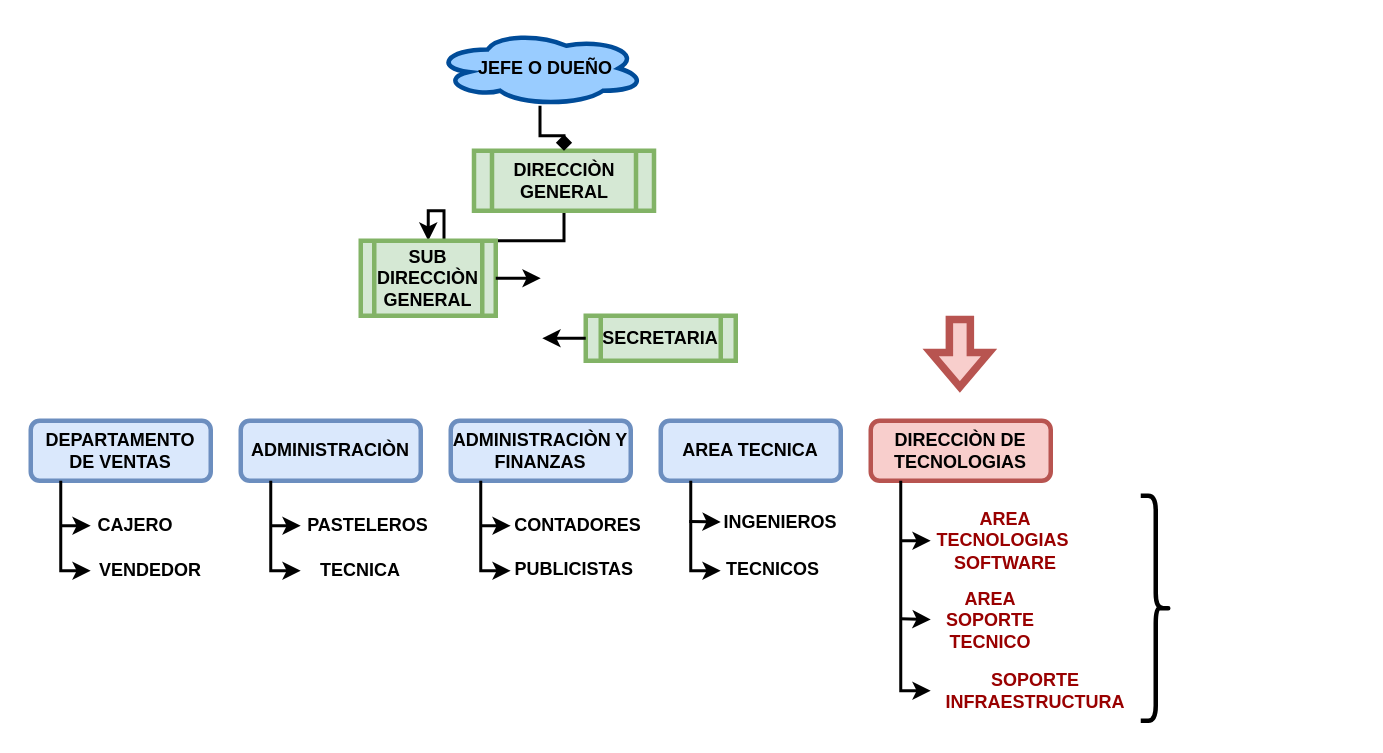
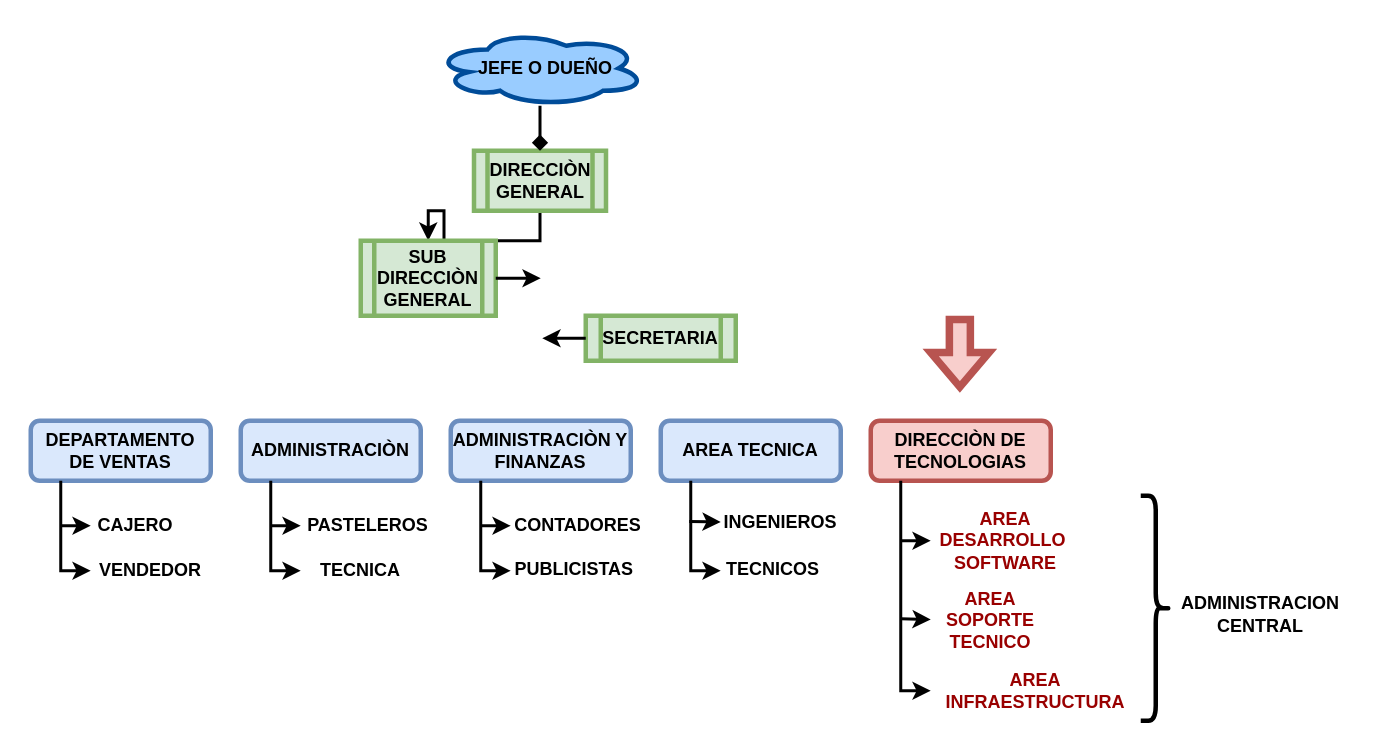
  <mxCell id="0" />
  <mxCell id="1" parent="0" />
  <mxCell id="2" style="edgeStyle=orthogonalEdgeStyle;rounded=0;orthogonalLoop=1;jettySize=auto;html=1;exitX=0.5;exitY=1;exitDx=0;exitDy=0;fontSize=12;strokeWidth=2;" edge="1" parent="1" source="3" target="6"><mxGeometry relative="1" as="geometry" /></mxCell>
- <mxCell id="3" value="&lt;font style=&quot;vertical-align: inherit; font-size: 12px;&quot;&gt;&lt;font style=&quot;vertical-align: inherit; font-size: 12px;&quot;&gt;DIRECCIÒN GENERAL&lt;/font&gt;&lt;/font&gt;" style="shape=process;whiteSpace=wrap;html=1;backgroundOutline=1;fontStyle=1;fontSize=12;fillColor=#d5e8d4;strokeColor=#82b366;strokeWidth=3;" parent="1" vertex="1"><mxGeometry x="315.5" y="100" width="120" height="40" as="geometry" /></mxCell>
+ <mxCell id="3" value="&lt;font style=&quot;vertical-align: inherit; font-size: 12px;&quot;&gt;&lt;font style=&quot;vertical-align: inherit; font-size: 12px;&quot;&gt;DIRECCIÒN GENERAL&lt;/font&gt;&lt;/font&gt;" style="shape=process;whiteSpace=wrap;html=1;backgroundOutline=1;fontStyle=1;fontSize=12;fillColor=#d5e8d4;strokeColor=#82b366;strokeWidth=3;" parent="1" vertex="1"><mxGeometry x="315.5" y="100" width="88" height="40" as="geometry" /></mxCell>
  <mxCell id="4" style="edgeStyle=orthogonalEdgeStyle;rounded=0;orthogonalLoop=1;jettySize=auto;html=1;entryX=0.5;entryY=0;entryDx=0;entryDy=0;fontSize=12;strokeWidth=2;endArrow=diamond;" edge="1" parent="1" source="5" target="3"><mxGeometry relative="1" as="geometry" /></mxCell>
  <mxCell id="5" value="&lt;font style=&quot;vertical-align: inherit&quot;&gt;&lt;font style=&quot;vertical-align: inherit&quot;&gt;&lt;font style=&quot;vertical-align: inherit&quot;&gt;&lt;font style=&quot;vertical-align: inherit&quot;&gt;&lt;font style=&quot;vertical-align: inherit&quot;&gt;&lt;font style=&quot;vertical-align: inherit&quot;&gt;&lt;b&gt;&amp;nbsp; JEFE O DUEÑO&lt;/b&gt;&lt;/font&gt;&lt;/font&gt;&lt;/font&gt;&lt;/font&gt;&lt;/font&gt;&lt;/font&gt;" style="ellipse;shape=cloud;whiteSpace=wrap;html=1;strokeColor=#004C99;strokeWidth=3;fillColor=#99CCFF;" parent="1" vertex="1"><mxGeometry x="289.5" y="20" width="140" height="50" as="geometry" /></mxCell>
  <mxCell id="6" value="&lt;font style=&quot;vertical-align: inherit; font-size: 12px;&quot;&gt;&lt;font style=&quot;vertical-align: inherit; font-size: 12px;&quot;&gt;&lt;font style=&quot;vertical-align: inherit; font-size: 12px;&quot;&gt;&lt;font style=&quot;vertical-align: inherit; font-size: 12px;&quot;&gt;SUB DIRECCIÒN GENERAL&lt;/font&gt;&lt;/font&gt;&lt;/font&gt;&lt;/font&gt;" style="shape=process;whiteSpace=wrap;html=1;backgroundOutline=1;fontStyle=1;fontSize=12;fillColor=#d5e8d4;strokeColor=#82b366;strokeWidth=3;" parent="1" vertex="1"><mxGeometry x="240" y="160" width="90" height="50" as="geometry" /></mxCell>
  <mxCell id="7" value="&lt;font style=&quot;vertical-align: inherit; font-size: 12px;&quot;&gt;&lt;font style=&quot;vertical-align: inherit; font-size: 12px;&quot;&gt;SECRETARIA&lt;/font&gt;&lt;/font&gt;" style="shape=process;whiteSpace=wrap;html=1;backgroundOutline=1;fontStyle=1;fontSize=12;fillColor=#d5e8d4;strokeColor=#82b366;strokeWidth=3;" parent="1" vertex="1"><mxGeometry x="390" y="210" width="100" height="30" as="geometry" /></mxCell>
  <mxCell id="8" value="&lt;font style=&quot;vertical-align: inherit; font-size: 12px;&quot;&gt;&lt;font style=&quot;vertical-align: inherit; font-size: 12px;&quot;&gt;DEPARTAMENTO DE VENTAS&lt;/font&gt;&lt;/font&gt;" style="rounded=1;whiteSpace=wrap;html=1;fontStyle=1;fontSize=12;fillColor=#dae8fc;strokeColor=#6c8ebf;strokeWidth=3;" parent="1" vertex="1"><mxGeometry x="20" y="280" width="120" height="40" as="geometry" /></mxCell>
  <mxCell id="9" value="&lt;font style=&quot;vertical-align: inherit ; font-size: 12px&quot;&gt;&lt;font style=&quot;vertical-align: inherit ; font-size: 12px&quot;&gt;ADMINISTRACIÒN&lt;/font&gt;&lt;/font&gt;" style="rounded=1;whiteSpace=wrap;html=1;fontStyle=1;fontSize=12;fillColor=#dae8fc;strokeColor=#6c8ebf;strokeWidth=3;" parent="1" vertex="1"><mxGeometry x="160" y="280" width="120" height="40" as="geometry" /></mxCell>
  <mxCell id="10" value="&lt;font style=&quot;vertical-align: inherit; font-size: 12px;&quot;&gt;&lt;font style=&quot;vertical-align: inherit; font-size: 12px;&quot;&gt;ADMINISTRACIÒN Y FINANZAS&lt;/font&gt;&lt;/font&gt;" style="rounded=1;whiteSpace=wrap;html=1;fontStyle=1;fontSize=12;fillColor=#dae8fc;strokeColor=#6c8ebf;strokeWidth=3;" parent="1" vertex="1"><mxGeometry x="300" y="280" width="120" height="40" as="geometry" /></mxCell>
  <mxCell id="11" value="&lt;font style=&quot;vertical-align: inherit; font-size: 12px;&quot;&gt;&lt;font style=&quot;vertical-align: inherit; font-size: 12px;&quot;&gt;AREA TECNICA&lt;/font&gt;&lt;/font&gt;" style="rounded=1;whiteSpace=wrap;html=1;fontStyle=1;fontSize=12;fillColor=#dae8fc;strokeColor=#6c8ebf;strokeWidth=3;" parent="1" vertex="1"><mxGeometry x="440" y="280" width="120" height="40" as="geometry" /></mxCell>
  <mxCell id="12" value="&lt;font style=&quot;vertical-align: inherit; font-size: 12px;&quot;&gt;&lt;font style=&quot;vertical-align: inherit; font-size: 12px;&quot;&gt;DIRECCIÒN DE TECNOLOGIAS&lt;/font&gt;&lt;/font&gt;" style="rounded=1;whiteSpace=wrap;html=1;fontStyle=1;fontSize=12;fillColor=#f8cecc;strokeColor=#b85450;strokeWidth=3;" parent="1" vertex="1"><mxGeometry x="580" y="280" width="120" height="40" as="geometry" /></mxCell>
  <mxCell id="13" value="" style="endArrow=classic;html=1;rounded=0;fontSize=12;entryX=0;entryY=0.5;entryDx=0;entryDy=0;strokeWidth=2;" parent="1" target="17" edge="1"><mxGeometry width="50" height="50" relative="1" as="geometry"><mxPoint x="40" y="320" as="sourcePoint" /><mxPoint x="40" y="400" as="targetPoint" /><Array as="points"><mxPoint x="40" y="380" /></Array></mxGeometry></mxCell>
  <mxCell id="14" value="CONTADORES" style="text;html=1;strokeColor=none;fillColor=none;align=center;verticalAlign=middle;whiteSpace=wrap;rounded=0;fontSize=12;fontStyle=1" parent="1" vertex="1"><mxGeometry x="340" y="335" width="90" height="30" as="geometry" /></mxCell>
  <mxCell id="15" value="PUBLICISTAS" style="text;html=1;strokeColor=none;fillColor=none;align=center;verticalAlign=middle;whiteSpace=wrap;rounded=0;fontSize=12;fontStyle=1" parent="1" vertex="1"><mxGeometry x="340" y="363.75" width="85" height="30" as="geometry" /></mxCell>
  <mxCell id="16" value="CAJERO" style="text;html=1;strokeColor=none;fillColor=none;align=center;verticalAlign=middle;whiteSpace=wrap;rounded=0;fontSize=12;fontStyle=1" parent="1" vertex="1"><mxGeometry x="60" y="335" width="60" height="30" as="geometry" /></mxCell>
  <mxCell id="17" value="VENDEDOR" style="text;html=1;strokeColor=none;fillColor=none;align=center;verticalAlign=middle;whiteSpace=wrap;rounded=0;fontSize=12;fontStyle=1" parent="1" vertex="1"><mxGeometry x="60" y="362.5" width="80" height="35" as="geometry" /></mxCell>
  <mxCell id="18" value="" style="endArrow=classic;html=1;rounded=0;fontSize=12;entryX=0;entryY=0.5;entryDx=0;entryDy=0;strokeWidth=2;" parent="1" target="16" edge="1"><mxGeometry width="50" height="50" relative="1" as="geometry"><mxPoint x="40" y="350" as="sourcePoint" /><mxPoint x="90" y="300" as="targetPoint" /></mxGeometry></mxCell>
  <mxCell id="19" value="" style="endArrow=classic;html=1;rounded=0;fontSize=12;entryX=0;entryY=0.5;entryDx=0;entryDy=0;strokeWidth=2;" parent="1" edge="1"><mxGeometry width="50" height="50" relative="1" as="geometry"><mxPoint x="180" y="320" as="sourcePoint" /><mxPoint x="200" y="380" as="targetPoint" /><Array as="points"><mxPoint x="180" y="380" /></Array></mxGeometry></mxCell>
  <mxCell id="20" value="" style="endArrow=classic;html=1;rounded=0;fontSize=12;entryX=0;entryY=0.5;entryDx=0;entryDy=0;strokeWidth=2;" parent="1" edge="1"><mxGeometry width="50" height="50" relative="1" as="geometry"><mxPoint x="320" y="320" as="sourcePoint" /><mxPoint x="340" y="380" as="targetPoint" /><Array as="points"><mxPoint x="320" y="380" /></Array></mxGeometry></mxCell>
  <mxCell id="21" value="" style="endArrow=classic;html=1;rounded=0;fontSize=12;entryX=0;entryY=0.5;entryDx=0;entryDy=0;strokeWidth=2;" parent="1" edge="1"><mxGeometry width="50" height="50" relative="1" as="geometry"><mxPoint x="460" y="320" as="sourcePoint" /><mxPoint x="480" y="380" as="targetPoint" /><Array as="points"><mxPoint x="460" y="380" /></Array></mxGeometry></mxCell>
  <mxCell id="22" value="" style="endArrow=classic;html=1;rounded=0;fontSize=12;entryX=0;entryY=0.5;entryDx=0;entryDy=0;fontStyle=1;strokeWidth=2;" parent="1" target="23" edge="1"><mxGeometry width="50" height="50" relative="1" as="geometry"><mxPoint x="180" y="350" as="sourcePoint" /><mxPoint x="205" y="349.5" as="targetPoint" /><Array as="points"><mxPoint x="200" y="350" /></Array></mxGeometry></mxCell>
  <mxCell id="23" value="PASTELEROS" style="text;html=1;strokeColor=none;fillColor=none;align=center;verticalAlign=middle;whiteSpace=wrap;rounded=0;fontSize=12;fontStyle=1" parent="1" vertex="1"><mxGeometry x="200" y="335" width="90" height="30" as="geometry" /></mxCell>
  <mxCell id="24" value="TECNICA" style="text;html=1;strokeColor=none;fillColor=none;align=center;verticalAlign=middle;whiteSpace=wrap;rounded=0;fontSize=12;fontStyle=1" parent="1" vertex="1"><mxGeometry x="200" y="363.75" width="80" height="32.5" as="geometry" /></mxCell>
  <mxCell id="25" value="" style="endArrow=classic;html=1;rounded=0;fontSize=12;entryX=0;entryY=0.5;entryDx=0;entryDy=0;strokeWidth=2;" parent="1" target="14" edge="1"><mxGeometry width="50" height="50" relative="1" as="geometry"><mxPoint x="320" y="350" as="sourcePoint" /><mxPoint x="340" y="350" as="targetPoint" /><Array as="points"><mxPoint x="320" y="350" /></Array></mxGeometry></mxCell>
  <mxCell id="26" value="INGENIEROS" style="text;html=1;strokeColor=none;fillColor=none;align=center;verticalAlign=middle;whiteSpace=wrap;rounded=0;fontSize=12;fontStyle=1" parent="1" vertex="1"><mxGeometry x="480" y="332.5" width="80" height="30" as="geometry" /></mxCell>
  <mxCell id="27" value="TECNICOS" style="text;html=1;strokeColor=none;fillColor=none;align=center;verticalAlign=middle;whiteSpace=wrap;rounded=0;fontSize=12;fontStyle=1" parent="1" vertex="1"><mxGeometry x="480" y="363.75" width="70" height="30" as="geometry" /></mxCell>
  <mxCell id="28" value="" style="endArrow=classic;html=1;rounded=0;fontSize=12;entryX=0;entryY=0.5;entryDx=0;entryDy=0;strokeWidth=2;" parent="1" target="26" edge="1"><mxGeometry width="50" height="50" relative="1" as="geometry"><mxPoint x="459" y="347.16" as="sourcePoint" /><mxPoint x="490" y="347.16" as="targetPoint" /></mxGeometry></mxCell>
  <mxCell id="29" value="" style="endArrow=classic;html=1;rounded=0;fontSize=12;exitX=0;exitY=0.5;exitDx=0;exitDy=0;strokeWidth=2;" parent="1" edge="1" source="7"><mxGeometry width="50" height="50" relative="1" as="geometry"><mxPoint x="330" y="250" as="sourcePoint" /><mxPoint x="361" y="225" as="targetPoint" /></mxGeometry></mxCell>
  <mxCell id="30" value="" style="endArrow=classic;html=1;rounded=0;fontSize=12;exitX=1;exitY=0.5;exitDx=0;exitDy=0;strokeWidth=2;" edge="1" parent="1" source="6"><mxGeometry width="50" height="50" relative="1" as="geometry"><mxPoint x="340" y="184.5" as="sourcePoint" /><mxPoint x="360" y="185" as="targetPoint" /></mxGeometry></mxCell>
  <mxCell id="31" value="" style="endArrow=classic;html=1;rounded=0;fontSize=12;entryX=0;entryY=0.5;entryDx=0;entryDy=0;strokeWidth=2;" edge="1" parent="1" target="32"><mxGeometry width="50" height="50" relative="1" as="geometry"><mxPoint x="600" y="360" as="sourcePoint" /><mxPoint x="631" y="362.5" as="targetPoint" /></mxGeometry></mxCell>
- <mxCell id="32" value="&lt;font color=&quot;#990000&quot;&gt;AREA TECNOLOGIAS&amp;nbsp; SOFTWARE&lt;/font&gt;" style="text;html=1;strokeColor=none;fillColor=none;align=center;verticalAlign=middle;whiteSpace=wrap;rounded=0;fontSize=12;fontStyle=1" vertex="1" parent="1"><mxGeometry x="620" y="332.5" width="100" height="55" as="geometry" /></mxCell>
+ <mxCell id="32" value="&lt;font color=&quot;#990000&quot;&gt;AREA DESARROLLO&amp;nbsp; SOFTWARE&lt;/font&gt;" style="text;html=1;strokeColor=none;fillColor=none;align=center;verticalAlign=middle;whiteSpace=wrap;rounded=0;fontSize=12;fontStyle=1" vertex="1" parent="1"><mxGeometry x="620" y="332.5" width="100" height="55" as="geometry" /></mxCell>
  <mxCell id="33" value="&lt;font color=&quot;#990000&quot;&gt;AREA SOPORTE TECNICO&lt;/font&gt;" style="text;html=1;strokeColor=none;fillColor=none;align=center;verticalAlign=middle;whiteSpace=wrap;rounded=0;fontSize=12;fontStyle=1" vertex="1" parent="1"><mxGeometry x="620" y="387.5" width="80" height="50" as="geometry" /></mxCell>
- <mxCell id="34" value="&lt;font color=&quot;#990000&quot;&gt;SOPORTE INFRAESTRUCTURA&lt;/font&gt;" style="text;html=1;strokeColor=none;fillColor=none;align=center;verticalAlign=middle;whiteSpace=wrap;rounded=0;fontSize=12;fontStyle=1" vertex="1" parent="1"><mxGeometry x="620" y="440" width="140" height="40" as="geometry" /></mxCell>
+ <mxCell id="34" value="&lt;font color=&quot;#990000&quot;&gt;AREA INFRAESTRUCTURA&lt;/font&gt;" style="text;html=1;strokeColor=none;fillColor=none;align=center;verticalAlign=middle;whiteSpace=wrap;rounded=0;fontSize=12;fontStyle=1" vertex="1" parent="1"><mxGeometry x="620" y="440" width="140" height="40" as="geometry" /></mxCell>
  <mxCell id="35" value="" style="endArrow=classic;html=1;rounded=0;fontSize=12;entryX=0;entryY=0.5;entryDx=0;entryDy=0;strokeWidth=2;" edge="1" parent="1" target="34"><mxGeometry width="50" height="50" relative="1" as="geometry"><mxPoint x="600" y="320" as="sourcePoint" /><mxPoint x="610" y="500" as="targetPoint" /><Array as="points"><mxPoint x="600" y="460" /></Array></mxGeometry></mxCell>
  <mxCell id="36" value="" style="endArrow=classic;html=1;rounded=0;fontSize=12;entryX=0;entryY=0.5;entryDx=0;entryDy=0;strokeWidth=2;" edge="1" parent="1" target="33"><mxGeometry width="50" height="50" relative="1" as="geometry"><mxPoint x="600" y="412" as="sourcePoint" /><mxPoint x="631" y="412" as="targetPoint" /></mxGeometry></mxCell>
  <mxCell id="37" value="" style="shape=curlyBracket;whiteSpace=wrap;html=1;rounded=1;flipH=1;fontSize=12;strokeWidth=3;" vertex="1" parent="1"><mxGeometry x="760" y="330" width="20" height="150" as="geometry" /></mxCell>
+ <mxCell id="38" value="ADMINISTRACION CENTRAL" style="text;html=1;strokeColor=none;fillColor=none;align=center;verticalAlign=middle;whiteSpace=wrap;rounded=0;fontSize=12;fontStyle=1" vertex="1" parent="1"><mxGeometry x="780" y="393.75" width="120" height="30" as="geometry" /></mxCell>
  <mxCell id="39" value="" style="shape=flexArrow;endArrow=classic;html=1;rounded=0;fontSize=12;fontColor=#990000;strokeWidth=5;fillColor=#f8cecc;strokeColor=#b85450;" edge="1" parent="1"><mxGeometry width="50" height="50" relative="1" as="geometry"><mxPoint x="639.41" y="210" as="sourcePoint" /><mxPoint x="639.41" y="260" as="targetPoint" /></mxGeometry></mxCell>
